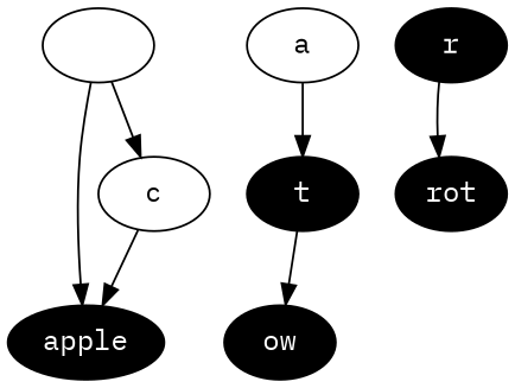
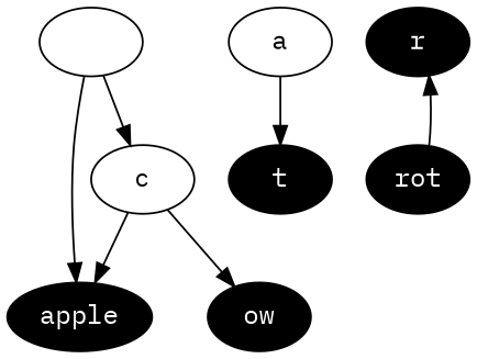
  digraph {
    fontname="IBM Plex Mono"
    node [fontname="IBM Plex Mono" fillcolor=black fontcolor=white style=filled]
    edge [fontname="IBM Plex Mono"]
    n1 [label=" " fillcolor="" fontcolor="" style=""]
    n2 [label=c fillcolor="" fontcolor="" style=""]
    n3 [label=apple]
    n4 [label=ow]
    n5 [label=a fillcolor="" fontcolor="" style=""]
    n6 [label=t]
    n7 [label=r]
    n8 [label=rot]
    n1 -> n2
    n1 -> n3
    n2 -> n3
-   n6 -> n4
+   n2 -> n4
    n5 -> n6
-   n7 -> n8
+   n8 -> n7
  }
